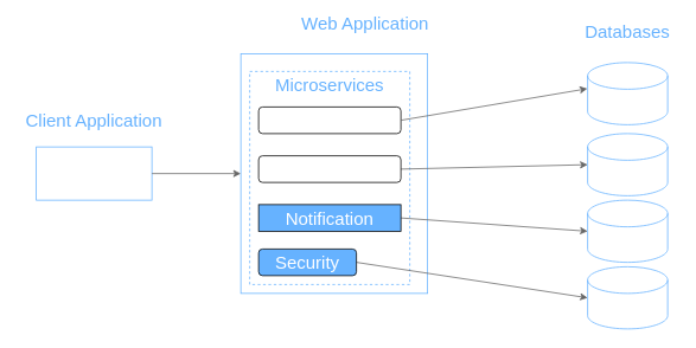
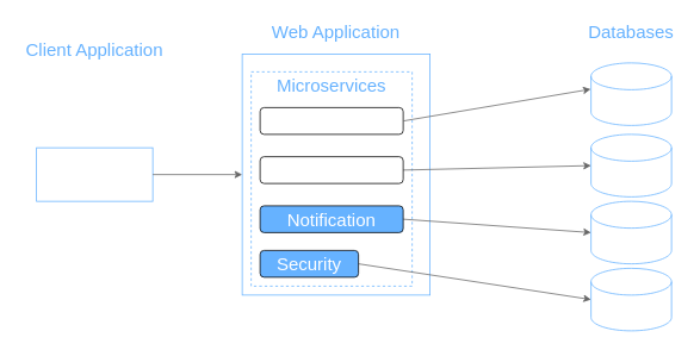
  <mxCell id="0" />
  <mxCell id="1" parent="0" />
  <mxCell id="2" value="" style="rounded=0;whiteSpace=wrap;html=1;fillColor=#FFFFFF;strokeColor=#66B2FF;" parent="1" vertex="1"><mxGeometry x="270" y="60" width="210" height="270" as="geometry" /></mxCell>
  <mxCell id="3" value="" style="rounded=0;whiteSpace=wrap;html=1;fillColor=#FFFFFF;dashed=1;strokeColor=#66B2FF;" parent="1" vertex="1"><mxGeometry x="280" y="80" width="180" height="240" as="geometry" /></mxCell>
  <mxCell id="4" value="" style="shape=cylinder3;whiteSpace=wrap;html=1;boundedLbl=1;backgroundOutline=1;size=15;fillColor=#FFFFFF;fontSize=20;strokeColor=#66B2FF;fontColor=#66B2FF;" parent="1" vertex="1"><mxGeometry x="660" y="70" width="90" height="70" as="geometry" /></mxCell>
  <mxCell id="5" value="&lt;font style=&quot;font-size: 20px;&quot;&gt;Cache&lt;/font&gt;" style="rounded=1;whiteSpace=wrap;html=1;fillColor=#ffffff;fontColor=#FFFFFF;" parent="1" vertex="1"><mxGeometry x="290" y="120" width="160" height="30" as="geometry" /></mxCell>
  <mxCell id="6" value="" style="endArrow=classic;html=1;rounded=0;exitX=1;exitY=0.5;exitDx=0;exitDy=0;entryX=0;entryY=0.5;entryDx=0;entryDy=0;entryPerimeter=0;strokeColor=#666666;" parent="1" source="13" target="21" edge="1"><mxGeometry width="50" height="50" relative="1" as="geometry"><mxPoint x="530" y="320" as="sourcePoint" /><mxPoint x="670" y="190" as="targetPoint" /></mxGeometry></mxCell>
  <mxCell id="7" value="" style="endArrow=classic;html=1;rounded=0;exitX=1;exitY=0.5;exitDx=0;exitDy=0;entryX=0;entryY=0.5;entryDx=0;entryDy=0;entryPerimeter=0;strokeColor=#666666;" parent="1" source="12" target="20" edge="1"><mxGeometry width="50" height="50" relative="1" as="geometry"><mxPoint x="530" y="250" as="sourcePoint" /><mxPoint x="670" y="180" as="targetPoint" /></mxGeometry></mxCell>
  <mxCell id="8" value="" style="endArrow=classic;html=1;rounded=0;exitX=1;exitY=0.5;exitDx=0;exitDy=0;entryX=-0.004;entryY=0.42;entryDx=0;entryDy=0;entryPerimeter=0;strokeColor=#666666;" parent="1" source="5" target="4" edge="1"><mxGeometry width="50" height="50" relative="1" as="geometry"><mxPoint x="590" y="90" as="sourcePoint" /><mxPoint x="670" y="160" as="targetPoint" /></mxGeometry></mxCell>
  <mxCell id="9" value="" style="endArrow=classic;html=1;rounded=0;exitX=1;exitY=0.5;exitDx=0;exitDy=0;strokeColor=#666666;entryX=0;entryY=0.5;entryDx=0;entryDy=0;entryPerimeter=0;" parent="1" source="11" target="19" edge="1"><mxGeometry width="50" height="50" relative="1" as="geometry"><mxPoint x="530" y="180" as="sourcePoint" /><mxPoint x="670" y="170" as="targetPoint" /></mxGeometry></mxCell>
  <mxCell id="10" value="Microservices" style="text;html=1;align=center;verticalAlign=middle;whiteSpace=wrap;rounded=0;fillColor=none;fontColor=#66B2FF;fontSize=20;" parent="1" vertex="1"><mxGeometry x="285" y="80" width="170" height="30" as="geometry" /></mxCell>
  <mxCell id="11" value="&lt;font style=&quot;font-size: 20px;&quot;&gt;Logging&lt;/font&gt;" style="rounded=1;whiteSpace=wrap;html=1;fillColor=#ffffff;fontColor=#FFFFFF;" parent="1" vertex="1"><mxGeometry x="290" y="175" width="160" height="30" as="geometry" /></mxCell>
- <mxCell id="12" value="&lt;font style=&quot;font-size: 20px;&quot;&gt;Notification&lt;/font&gt;" style="whiteSpace=wrap;html=1;fillColor=#66B2FF;fontColor=#FFFFFF;rounded=0;" parent="1" vertex="1"><mxGeometry x="290" y="230" width="160" height="30" as="geometry" /></mxCell>
+ <mxCell id="12" value="&lt;font style=&quot;font-size: 20px;&quot;&gt;Notification&lt;/font&gt;" style="rounded=1;whiteSpace=wrap;html=1;fillColor=#66B2FF;fontColor=#FFFFFF;" parent="1" vertex="1"><mxGeometry x="290" y="230" width="160" height="30" as="geometry" /></mxCell>
  <mxCell id="13" value="&lt;font style=&quot;font-size: 20px;&quot;&gt;Security&lt;/font&gt;" style="rounded=1;whiteSpace=wrap;html=1;fillColor=#66B2FF;fontColor=#FFFFFF;" parent="1" vertex="1"><mxGeometry x="290" y="280" width="110" height="30" as="geometry" /></mxCell>
- <mxCell id="14" value="Web Application" style="text;html=1;align=center;verticalAlign=middle;whiteSpace=wrap;rounded=0;fillColor=none;fontColor=#66B2FF;fontSize=20;" parent="1" vertex="1"><mxGeometry x="325" y="10" width="170" height="30" as="geometry" /></mxCell>
+ <mxCell id="14" value="Web Application" style="text;html=1;align=center;verticalAlign=middle;whiteSpace=wrap;rounded=0;fillColor=none;fontColor=#66B2FF;fontSize=20;" parent="1" vertex="1"><mxGeometry x="290" y="20" width="170" height="30" as="geometry" /></mxCell>
  <mxCell id="15" value="" style="rounded=0;whiteSpace=wrap;html=1;fillColor=#FFFFFF;strokeColor=#66B2FF;" parent="1" vertex="1"><mxGeometry x="40" y="165" width="130" height="60" as="geometry" /></mxCell>
- <mxCell id="16" value="Client Application" style="text;html=1;align=center;verticalAlign=middle;whiteSpace=wrap;rounded=0;fillColor=none;fontColor=#66B2FF;fontSize=20;" parent="1" vertex="1"><mxGeometry x="20" y="120" width="170" height="30" as="geometry" /></mxCell>
+ <mxCell id="16" value="Client Application" style="text;html=1;align=center;verticalAlign=middle;whiteSpace=wrap;rounded=0;fillColor=none;fontColor=#66B2FF;fontSize=20;" parent="1" vertex="1"><mxGeometry x="20" y="40" width="170" height="30" as="geometry" /></mxCell>
  <mxCell id="17" value="" style="endArrow=classic;html=1;rounded=0;fontSize=20;fontColor=#66B2FF;exitX=1;exitY=0.5;exitDx=0;exitDy=0;entryX=0;entryY=0.5;entryDx=0;entryDy=0;strokeColor=#666666;" parent="1" source="15" target="2" edge="1"><mxGeometry width="50" height="50" relative="1" as="geometry"><mxPoint x="180" y="340" as="sourcePoint" /><mxPoint x="230" y="290" as="targetPoint" /></mxGeometry></mxCell>
  <mxCell id="18" value="Databases" style="text;html=1;align=center;verticalAlign=middle;whiteSpace=wrap;rounded=0;fillColor=none;fontColor=#66B2FF;fontSize=20;" parent="1" vertex="1"><mxGeometry x="650" y="20" width="110" height="30" as="geometry" /></mxCell>
  <mxCell id="19" value="" style="shape=cylinder3;whiteSpace=wrap;html=1;boundedLbl=1;backgroundOutline=1;size=15;fillColor=#FFFFFF;fontSize=20;strokeColor=#66B2FF;fontColor=#66B2FF;" vertex="1" parent="1"><mxGeometry x="660" y="150" width="90" height="70" as="geometry" /></mxCell>
  <mxCell id="20" value="" style="shape=cylinder3;whiteSpace=wrap;html=1;boundedLbl=1;backgroundOutline=1;size=15;fillColor=#FFFFFF;fontSize=20;strokeColor=#66B2FF;fontColor=#66B2FF;" vertex="1" parent="1"><mxGeometry x="660" y="225" width="90" height="70" as="geometry" /></mxCell>
  <mxCell id="21" value="" style="shape=cylinder3;whiteSpace=wrap;html=1;boundedLbl=1;backgroundOutline=1;size=15;fillColor=#FFFFFF;fontSize=20;strokeColor=#66B2FF;fontColor=#66B2FF;" vertex="1" parent="1"><mxGeometry x="660" y="300" width="90" height="70" as="geometry" /></mxCell>
